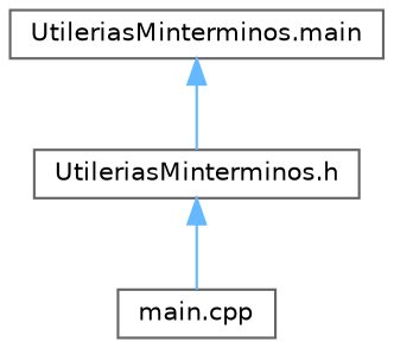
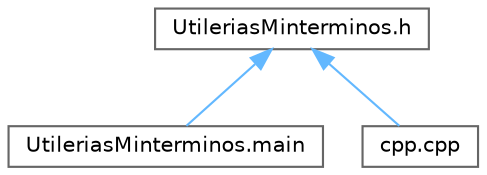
  digraph {
    node [color=grey40 fillcolor=white fontname=Helvetica fontsize=10 shape=box style=filled]
    edge [color=steelblue1 dir=back fontname=Helvetica fontsize=10 labelfontname=Helvetica labelfontsize=10 style=solid]
    n1 [height=0.2 label="UtileriasMinterminos.main" width=0.4]
    n2 [height=0.2 label="UtileriasMinterminos.h" width=0.4]
-   n3 [height=0.2 label="main.cpp" width=0.4]
-   n1 -> n2
+   n3 [height=0.2 label="cpp.cpp" width=0.4]
+   n2 -> n1
    n2 -> n3
  }
